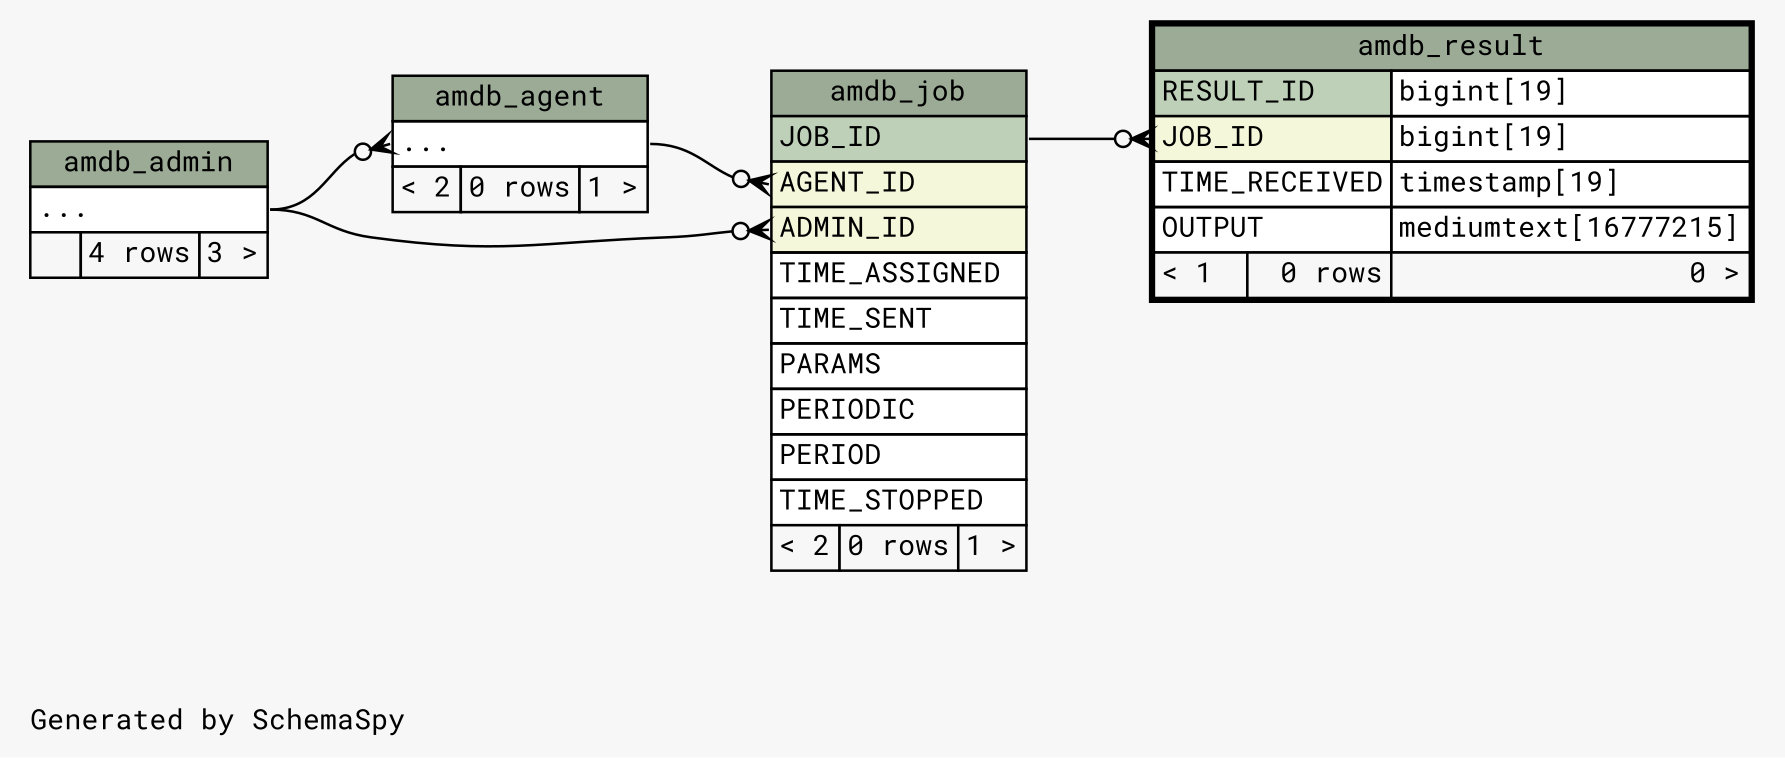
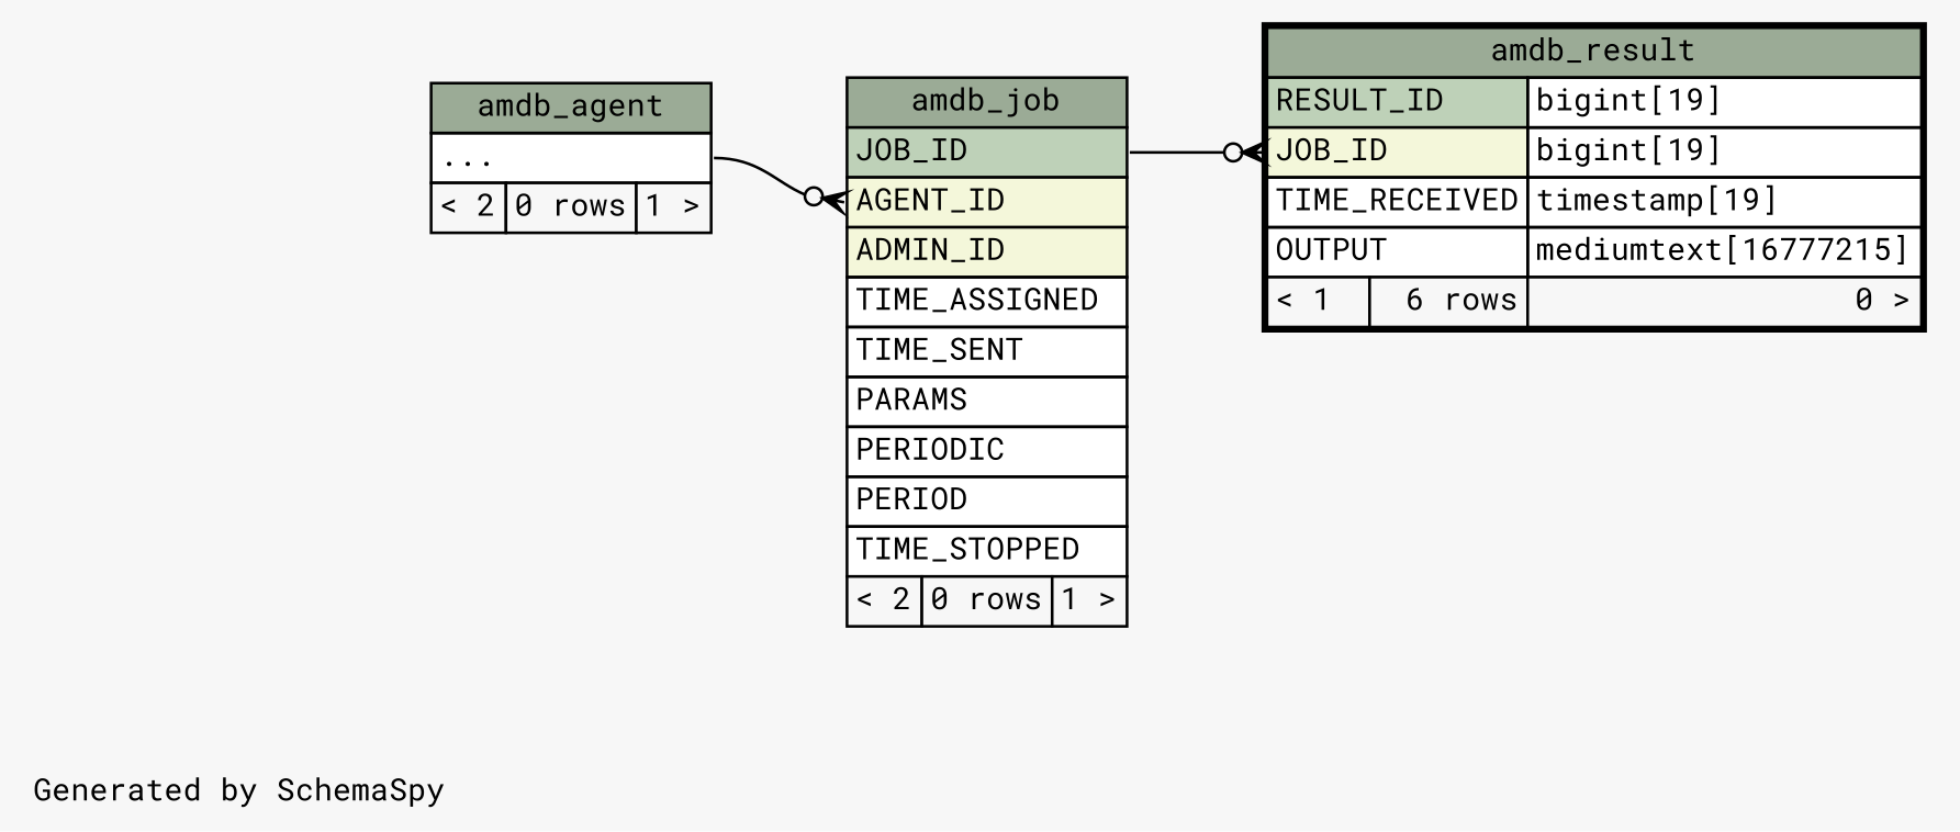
  digraph {
    bgcolor="#f7f7f7"
    fontname="Roboto Mono"
    fontsize=11
    label="\nGenerated by SchemaSpy"
    labeljust=l
    nodesep=0.18
    rankdir=RL
    ranksep=0.46
    node [fontname="Roboto Mono" fontsize=11 shape=plaintext]
    edge [arrowhead=none arrowsize=0.8 arrowtail=crowodot dir=back headport="elipses:e" fontname="Roboto Mono"]
    n1 [label=<     <TABLE BORDER="0" CELLBORDER="1" CELLSPACING="0" BGCOLOR="#ffffff">       <TR><TD COLSPAN="3" BGCOLOR="#9bab96" ALIGN="CENTER">amdb_agent</TD></TR>       <TR><TD PORT="elipses" COLSPAN="3" ALIGN="LEFT">...</TD></TR>       <TR><TD ALIGN="LEFT" BGCOLOR="#f7f7f7">&lt; 2</TD><TD ALIGN="RIGHT" BGCOLOR="#f7f7f7">0 rows</TD><TD ALIGN="RIGHT" BGCOLOR="#f7f7f7">1 &gt;</TD></TR>     </TABLE>>]
-   n2 [label=<     <TABLE BORDER="0" CELLBORDER="1" CELLSPACING="0" BGCOLOR="#ffffff">       <TR><TD COLSPAN="3" BGCOLOR="#9bab96" ALIGN="CENTER">amdb_admin</TD></TR>       <TR><TD PORT="elipses" COLSPAN="3" ALIGN="LEFT">...</TD></TR>       <TR><TD ALIGN="LEFT" BGCOLOR="#f7f7f7">  </TD><TD ALIGN="RIGHT" BGCOLOR="#f7f7f7">4 rows</TD><TD ALIGN="RIGHT" BGCOLOR="#f7f7f7">3 &gt;</TD></TR>     </TABLE>>]
    n3 [label=<     <TABLE BORDER="0" CELLBORDER="1" CELLSPACING="0" BGCOLOR="#ffffff">       <TR><TD COLSPAN="3" BGCOLOR="#9bab96" ALIGN="CENTER">amdb_job</TD></TR>       <TR><TD PORT="JOB_ID" COLSPAN="3" BGCOLOR="#bed1b8" ALIGN="LEFT">JOB_ID</TD></TR>       <TR><TD PORT="AGENT_ID" COLSPAN="3" BGCOLOR="#f4f7da" ALIGN="LEFT">AGENT_ID</TD></TR>       <TR><TD PORT="ADMIN_ID" COLSPAN="3" BGCOLOR="#f4f7da" ALIGN="LEFT">ADMIN_ID</TD></TR>       <TR><TD PORT="TIME_ASSIGNED" COLSPAN="3" ALIGN="LEFT">TIME_ASSIGNED</TD></TR>       <TR><TD PORT="TIME_SENT" COLSPAN="3" ALIGN="LEFT">TIME_SENT</TD></TR>       <TR><TD PORT="PARAMS" COLSPAN="3" ALIGN="LEFT">PARAMS</TD></TR>       <TR><TD PORT="PERIODIC" COLSPAN="3" ALIGN="LEFT">PERIODIC</TD></TR>       <TR><TD PORT="PERIOD" COLSPAN="3" ALIGN="LEFT">PERIOD</TD></TR>       <TR><TD PORT="TIME_STOPPED" COLSPAN="3" ALIGN="LEFT">TIME_STOPPED</TD></TR>       <TR><TD ALIGN="LEFT" BGCOLOR="#f7f7f7">&lt; 2</TD><TD ALIGN="RIGHT" BGCOLOR="#f7f7f7">0 rows</TD><TD ALIGN="RIGHT" BGCOLOR="#f7f7f7">1 &gt;</TD></TR>     </TABLE>>]
-   n4 [label=<     <TABLE BORDER="2" CELLBORDER="1" CELLSPACING="0" BGCOLOR="#ffffff">       <TR><TD COLSPAN="3" BGCOLOR="#9bab96" ALIGN="CENTER">amdb_result</TD></TR>       <TR><TD PORT="RESULT_ID" COLSPAN="2" BGCOLOR="#bed1b8" ALIGN="LEFT">RESULT_ID</TD><TD PORT="RESULT_ID.type" ALIGN="LEFT">bigint[19]</TD></TR>       <TR><TD PORT="JOB_ID" COLSPAN="2" BGCOLOR="#f4f7da" ALIGN="LEFT">JOB_ID</TD><TD PORT="JOB_ID.type" ALIGN="LEFT">bigint[19]</TD></TR>       <TR><TD PORT="TIME_RECEIVED" COLSPAN="2" ALIGN="LEFT">TIME_RECEIVED</TD><TD PORT="TIME_RECEIVED.type" ALIGN="LEFT">timestamp[19]</TD></TR>       <TR><TD PORT="OUTPUT" COLSPAN="2" ALIGN="LEFT">OUTPUT</TD><TD PORT="OUTPUT.type" ALIGN="LEFT">mediumtext[16777215]</TD></TR>       <TR><TD ALIGN="LEFT" BGCOLOR="#f7f7f7">&lt; 1</TD><TD ALIGN="RIGHT" BGCOLOR="#f7f7f7">0 rows</TD><TD ALIGN="RIGHT" BGCOLOR="#f7f7f7">0 &gt;</TD></TR>     </TABLE>>]
-   n1 -> n2 [tailport="elipses:w"]
+   n4 [label=<     <TABLE BORDER="2" CELLBORDER="1" CELLSPACING="0" BGCOLOR="#ffffff">       <TR><TD COLSPAN="3" BGCOLOR="#9bab96" ALIGN="CENTER">amdb_result</TD></TR>       <TR><TD PORT="RESULT_ID" COLSPAN="2" BGCOLOR="#bed1b8" ALIGN="LEFT">RESULT_ID</TD><TD PORT="RESULT_ID.type" ALIGN="LEFT">bigint[19]</TD></TR>       <TR><TD PORT="JOB_ID" COLSPAN="2" BGCOLOR="#f4f7da" ALIGN="LEFT">JOB_ID</TD><TD PORT="JOB_ID.type" ALIGN="LEFT">bigint[19]</TD></TR>       <TR><TD PORT="TIME_RECEIVED" COLSPAN="2" ALIGN="LEFT">TIME_RECEIVED</TD><TD PORT="TIME_RECEIVED.type" ALIGN="LEFT">timestamp[19]</TD></TR>       <TR><TD PORT="OUTPUT" COLSPAN="2" ALIGN="LEFT">OUTPUT</TD><TD PORT="OUTPUT.type" ALIGN="LEFT">mediumtext[16777215]</TD></TR>       <TR><TD ALIGN="LEFT" BGCOLOR="#f7f7f7">&lt; 1</TD><TD ALIGN="RIGHT" BGCOLOR="#f7f7f7">6 rows</TD><TD ALIGN="RIGHT" BGCOLOR="#f7f7f7">0 &gt;</TD></TR>     </TABLE>>]
    n3 -> n1 [tailport="AGENT_ID:w"]
-   n3 -> n2 [tailport="ADMIN_ID:w"]
    n4 -> n3 [headport="JOB_ID:e" tailport="JOB_ID:w"]
  }
